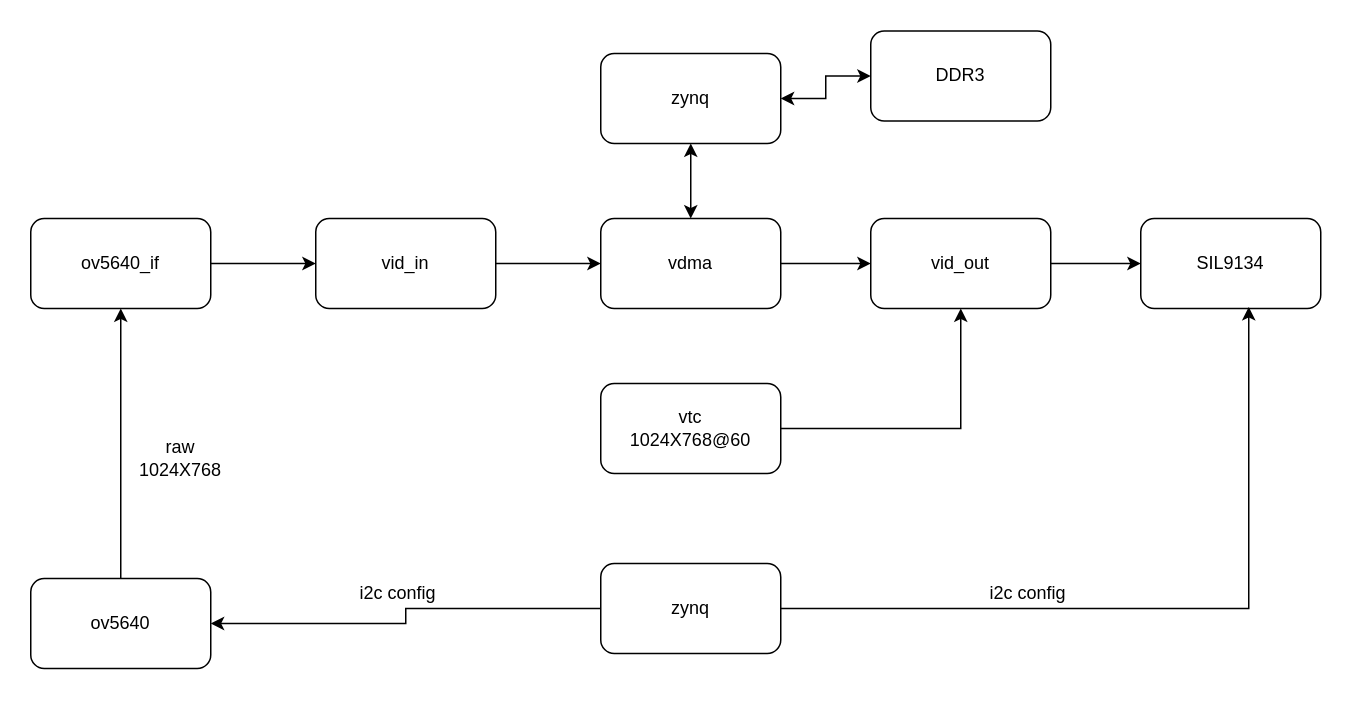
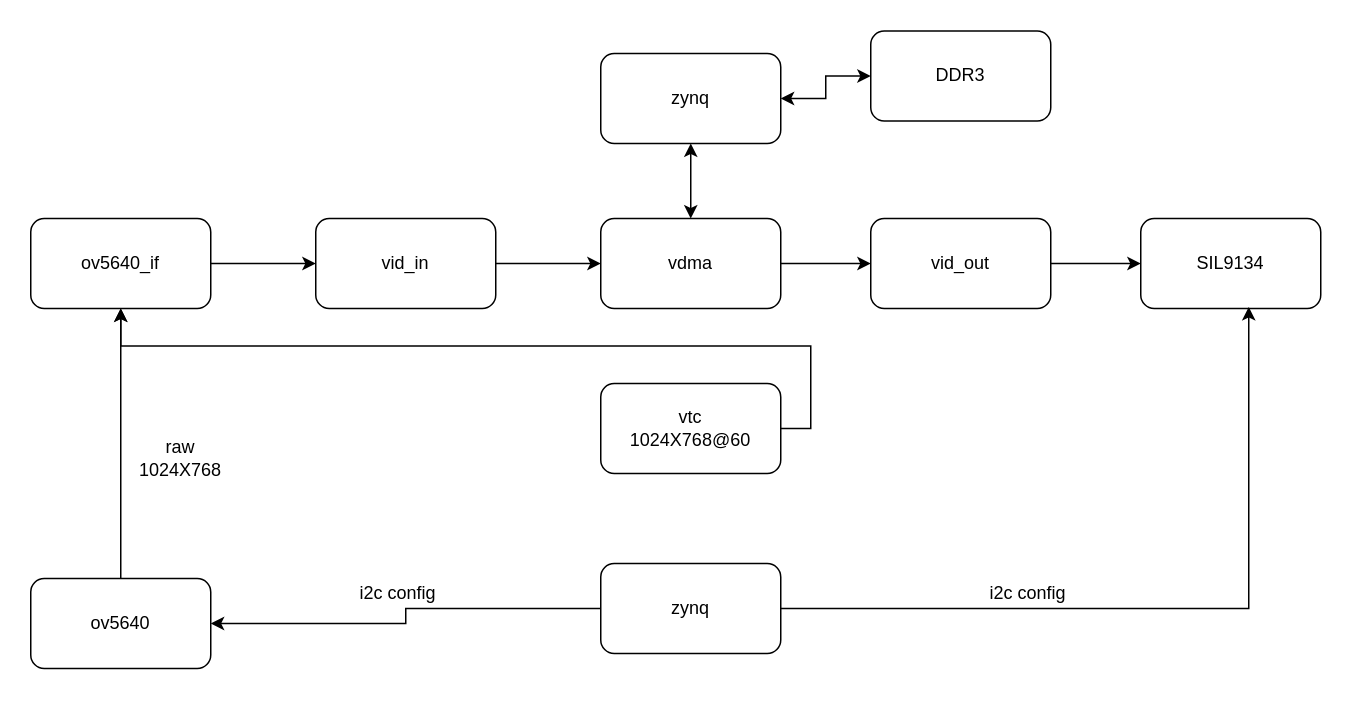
  <mxCell id="0" />
  <mxCell id="1" parent="0" />
  <mxCell id="2" style="edgeStyle=orthogonalEdgeStyle;rounded=0;orthogonalLoop=1;jettySize=auto;html=1;exitX=1;exitY=0.5;exitDx=0;exitDy=0;entryX=0;entryY=0.5;entryDx=0;entryDy=0;" parent="1" source="3" target="10" edge="1"><mxGeometry relative="1" as="geometry" /></mxCell>
  <mxCell id="3" value="vid_in" style="rounded=1;whiteSpace=wrap;html=1;" parent="1" vertex="1"><mxGeometry x="210" y="145" width="120" height="60" as="geometry" /></mxCell>
  <mxCell id="4" style="edgeStyle=orthogonalEdgeStyle;rounded=0;orthogonalLoop=1;jettySize=auto;html=1;exitX=1;exitY=0.5;exitDx=0;exitDy=0;entryX=0;entryY=0.5;entryDx=0;entryDy=0;" parent="1" source="5" target="8" edge="1"><mxGeometry relative="1" as="geometry" /></mxCell>
  <mxCell id="5" value="vid_out" style="rounded=1;whiteSpace=wrap;html=1;" parent="1" vertex="1"><mxGeometry x="580" y="145" width="120" height="60" as="geometry" /></mxCell>
- <mxCell id="6" style="edgeStyle=orthogonalEdgeStyle;rounded=0;orthogonalLoop=1;jettySize=auto;html=1;exitX=1;exitY=0.5;exitDx=0;exitDy=0;entryX=0.5;entryY=1;entryDx=0;entryDy=0;" parent="1" source="7" target="5" edge="1"><mxGeometry relative="1" as="geometry" /></mxCell>
+ <mxCell id="6" style="edgeStyle=orthogonalEdgeStyle;rounded=0;orthogonalLoop=1;jettySize=auto;html=1;exitX=1;exitY=0.5;exitDx=0;exitDy=0;" parent="1" source="7" target="16" edge="1"><mxGeometry relative="1" as="geometry" /></mxCell>
  <mxCell id="7" value="vtc&lt;br&gt;1024X768@60" style="rounded=1;whiteSpace=wrap;html=1;" parent="1" vertex="1"><mxGeometry x="400" y="255" width="120" height="60" as="geometry" /></mxCell>
  <mxCell id="8" value="SIL9134" style="rounded=1;whiteSpace=wrap;html=1;" parent="1" vertex="1"><mxGeometry x="760" y="145" width="120" height="60" as="geometry" /></mxCell>
  <mxCell id="9" style="edgeStyle=orthogonalEdgeStyle;rounded=0;orthogonalLoop=1;jettySize=auto;html=1;exitX=1;exitY=0.5;exitDx=0;exitDy=0;entryX=0;entryY=0.5;entryDx=0;entryDy=0;" parent="1" source="10" target="5" edge="1"><mxGeometry relative="1" as="geometry" /></mxCell>
  <mxCell id="10" value="vdma" style="rounded=1;whiteSpace=wrap;html=1;" parent="1" vertex="1"><mxGeometry x="400" y="145" width="120" height="60" as="geometry" /></mxCell>
  <mxCell id="11" style="edgeStyle=orthogonalEdgeStyle;rounded=0;orthogonalLoop=1;jettySize=auto;html=1;exitX=1;exitY=0.5;exitDx=0;exitDy=0;entryX=0;entryY=0.5;entryDx=0;entryDy=0;startArrow=classic;startFill=1;" parent="1" source="13" target="14" edge="1"><mxGeometry relative="1" as="geometry" /></mxCell>
  <mxCell id="12" style="edgeStyle=orthogonalEdgeStyle;rounded=0;orthogonalLoop=1;jettySize=auto;html=1;exitX=0.5;exitY=1;exitDx=0;exitDy=0;entryX=0.5;entryY=0;entryDx=0;entryDy=0;startArrow=classic;startFill=1;" parent="1" source="13" target="10" edge="1"><mxGeometry relative="1" as="geometry" /></mxCell>
  <mxCell id="13" value="zynq" style="rounded=1;whiteSpace=wrap;html=1;" parent="1" vertex="1"><mxGeometry x="400" y="35" width="120" height="60" as="geometry" /></mxCell>
  <mxCell id="14" value="DDR3" style="rounded=1;whiteSpace=wrap;html=1;" parent="1" vertex="1"><mxGeometry x="580" y="20" width="120" height="60" as="geometry" /></mxCell>
  <mxCell id="15" style="edgeStyle=orthogonalEdgeStyle;rounded=0;orthogonalLoop=1;jettySize=auto;html=1;exitX=1;exitY=0.5;exitDx=0;exitDy=0;entryX=0;entryY=0.5;entryDx=0;entryDy=0;startArrow=none;startFill=0;" parent="1" source="16" target="3" edge="1"><mxGeometry relative="1" as="geometry" /></mxCell>
  <mxCell id="16" value="ov5640_if" style="rounded=1;whiteSpace=wrap;html=1;" parent="1" vertex="1"><mxGeometry x="20" y="145" width="120" height="60" as="geometry" /></mxCell>
  <mxCell id="17" style="edgeStyle=orthogonalEdgeStyle;rounded=0;orthogonalLoop=1;jettySize=auto;html=1;exitX=1;exitY=0.5;exitDx=0;exitDy=0;entryX=0.6;entryY=0.983;entryDx=0;entryDy=0;entryPerimeter=0;startArrow=none;startFill=0;" parent="1" source="19" target="8" edge="1"><mxGeometry relative="1" as="geometry" /></mxCell>
  <mxCell id="18" style="edgeStyle=orthogonalEdgeStyle;rounded=0;orthogonalLoop=1;jettySize=auto;html=1;exitX=0;exitY=0.5;exitDx=0;exitDy=0;startArrow=none;startFill=0;" parent="1" source="19" target="22" edge="1"><mxGeometry relative="1" as="geometry" /></mxCell>
  <mxCell id="19" value="zynq" style="rounded=1;whiteSpace=wrap;html=1;" parent="1" vertex="1"><mxGeometry x="400" y="375" width="120" height="60" as="geometry" /></mxCell>
  <mxCell id="20" value="i2c config" style="text;html=1;strokeColor=none;fillColor=none;align=center;verticalAlign=middle;whiteSpace=wrap;rounded=0;" parent="1" vertex="1"><mxGeometry x="650" y="385" width="70" height="20" as="geometry" /></mxCell>
  <mxCell id="21" style="edgeStyle=orthogonalEdgeStyle;rounded=0;orthogonalLoop=1;jettySize=auto;html=1;exitX=0.5;exitY=0;exitDx=0;exitDy=0;entryX=0.5;entryY=1;entryDx=0;entryDy=0;startArrow=none;startFill=0;" parent="1" source="22" target="16" edge="1"><mxGeometry relative="1" as="geometry" /></mxCell>
  <mxCell id="22" value="ov5640" style="rounded=1;whiteSpace=wrap;html=1;" parent="1" vertex="1"><mxGeometry x="20" y="385" width="120" height="60" as="geometry" /></mxCell>
  <mxCell id="23" value="i2c config" style="text;html=1;strokeColor=none;fillColor=none;align=center;verticalAlign=middle;whiteSpace=wrap;rounded=0;" parent="1" vertex="1"><mxGeometry x="230" y="385" width="70" height="20" as="geometry" /></mxCell>
  <mxCell id="24" value="raw&lt;br&gt;1024X768" style="text;html=1;strokeColor=none;fillColor=none;align=center;verticalAlign=middle;whiteSpace=wrap;rounded=0;" parent="1" vertex="1"><mxGeometry x="100" y="295" width="40" height="20" as="geometry" /></mxCell>
